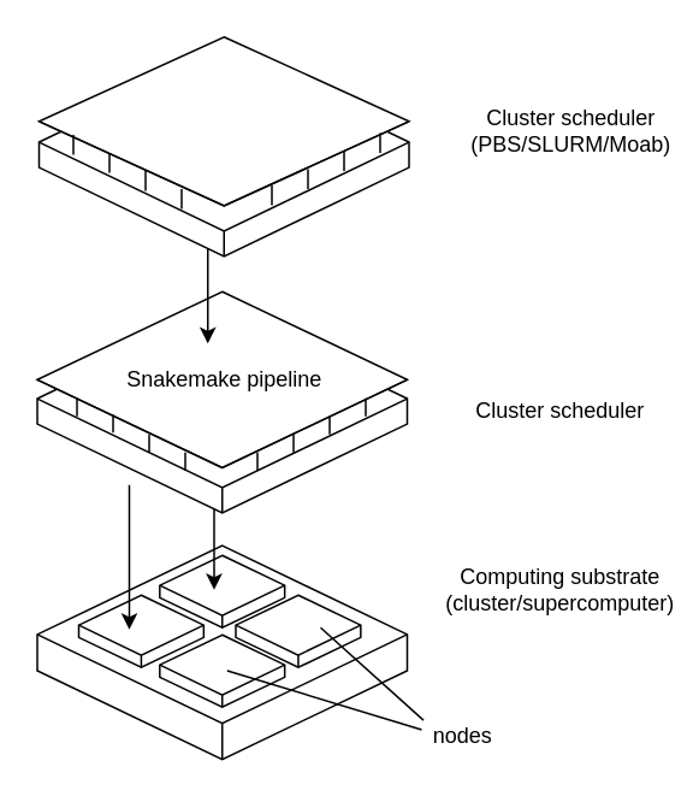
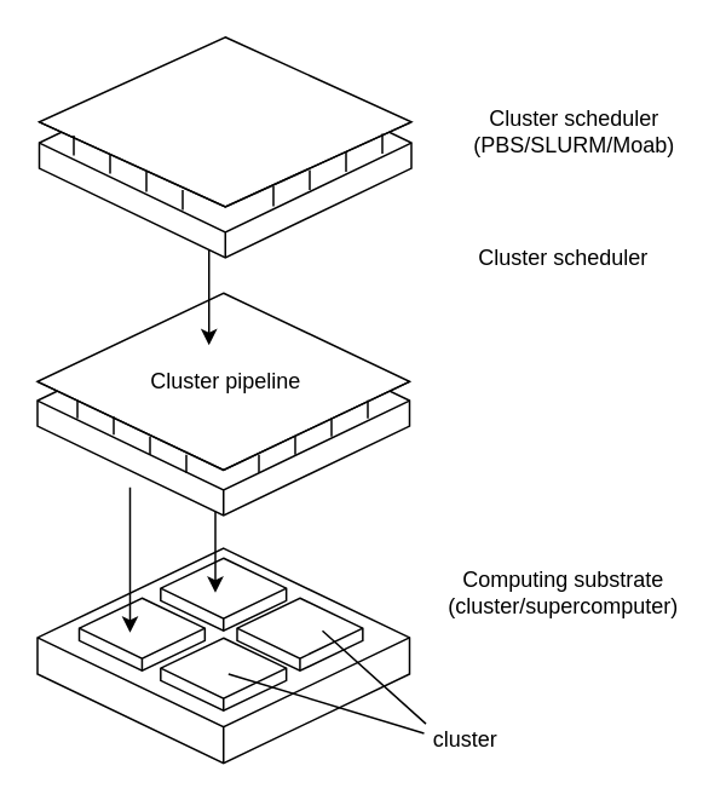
  <mxCell id="0" />
  <mxCell id="1" parent="0" />
  <mxCell id="2" value="" style="html=1;whiteSpace=wrap;shape=isoCube2;backgroundOutline=1;isoAngle=15;" vertex="1" parent="1"><mxGeometry x="20" y="301.56" width="205" height="118.44" as="geometry" /></mxCell>
  <mxCell id="3" value="" style="html=1;whiteSpace=wrap;shape=isoCube2;backgroundOutline=1;isoAngle=15;" vertex="1" parent="1"><mxGeometry x="43" y="329" width="69.23" height="40" as="geometry" /></mxCell>
  <mxCell id="4" value="" style="html=1;whiteSpace=wrap;shape=isoCube2;backgroundOutline=1;isoAngle=15;" vertex="1" parent="1"><mxGeometry x="87.88" y="351" width="69.23" height="40" as="geometry" /></mxCell>
  <mxCell id="5" value="" style="html=1;whiteSpace=wrap;shape=isoCube2;backgroundOutline=1;isoAngle=15;" vertex="1" parent="1"><mxGeometry x="87.88" y="307" width="69.23" height="40" as="geometry" /></mxCell>
  <mxCell id="6" value="" style="html=1;whiteSpace=wrap;shape=isoCube2;backgroundOutline=1;isoAngle=15;" vertex="1" parent="1"><mxGeometry x="130" y="329" width="69.23" height="40" as="geometry" /></mxCell>
  <mxCell id="7" value="Computing substrate (cluster/supercomputer)" style="text;html=1;strokeColor=none;fillColor=none;align=center;verticalAlign=middle;whiteSpace=wrap;rounded=0;" vertex="1" parent="1"><mxGeometry x="280" y="310.78" width="60" height="30" as="geometry" /></mxCell>
  <mxCell id="8" value="" style="endArrow=none;html=1;rounded=0;exitX=0;exitY=0.25;exitDx=0;exitDy=0;" edge="1" parent="1"><mxGeometry width="50" height="50" relative="1" as="geometry"><mxPoint x="233" y="403.5" as="sourcePoint" /><mxPoint x="125.23" y="370.78" as="targetPoint" /></mxGeometry></mxCell>
- <mxCell id="9" value="nodes" style="text;html=1;strokeColor=none;fillColor=none;align=center;verticalAlign=middle;whiteSpace=wrap;rounded=0;" vertex="1" parent="1"><mxGeometry x="226" y="392" width="60" height="30" as="geometry" /></mxCell>
+ <mxCell id="9" value="cluster" style="text;html=1;strokeColor=none;fillColor=none;align=center;verticalAlign=middle;whiteSpace=wrap;rounded=0;" vertex="1" parent="1"><mxGeometry x="226" y="392" width="60" height="30" as="geometry" /></mxCell>
  <mxCell id="10" value="" style="endArrow=none;html=1;rounded=0;" edge="1" parent="1"><mxGeometry width="50" height="50" relative="1" as="geometry"><mxPoint x="177" y="347" as="sourcePoint" /><mxPoint x="234" y="398.25" as="targetPoint" /></mxGeometry></mxCell>
  <mxCell id="11" style="edgeStyle=orthogonalEdgeStyle;rounded=0;orthogonalLoop=1;jettySize=auto;html=1;entryX=0.39;entryY=0.55;entryDx=0;entryDy=0;entryPerimeter=0;" edge="1" parent="1"><mxGeometry relative="1" as="geometry"><mxPoint x="71" y="268" as="sourcePoint" /><mxPoint x="71" y="348" as="targetPoint" /><Array as="points" /></mxGeometry></mxCell>
- <mxCell id="12" value="Cluster scheduler" style="text;html=1;strokeColor=none;fillColor=none;align=center;verticalAlign=middle;whiteSpace=wrap;rounded=0;" vertex="1" parent="1"><mxGeometry x="255" y="211.62" width="110" height="30" as="geometry" /></mxCell>
+ <mxCell id="12" value="Cluster scheduler" style="text;html=1;strokeColor=none;fillColor=none;align=center;verticalAlign=middle;whiteSpace=wrap;rounded=0;" vertex="1" parent="1"><mxGeometry x="255" y="126.62" width="110" height="30" as="geometry" /></mxCell>
  <mxCell id="13" style="edgeStyle=orthogonalEdgeStyle;rounded=0;orthogonalLoop=1;jettySize=auto;html=1;entryX=0.39;entryY=0.55;entryDx=0;entryDy=0;entryPerimeter=0;" edge="1" parent="1"><mxGeometry relative="1" as="geometry"><mxPoint x="118" y="246" as="sourcePoint" /><mxPoint x="118" y="326" as="targetPoint" /><Array as="points" /></mxGeometry></mxCell>
  <mxCell id="14" value="" style="html=1;whiteSpace=wrap;shape=isoCube2;backgroundOutline=1;isoAngle=15;" vertex="1" parent="1"><mxGeometry x="20" y="171" width="205" height="112.44" as="geometry" /></mxCell>
  <mxCell id="15" value="" style="html=1;whiteSpace=wrap;shape=isoCube2;backgroundOutline=1;isoAngle=15;" vertex="1" parent="1"><mxGeometry x="20" y="161" width="205" height="97.44" as="geometry" /></mxCell>
- <mxCell id="16" value="Snakemake pipeline" style="text;html=1;strokeColor=none;fillColor=none;align=center;verticalAlign=middle;whiteSpace=wrap;rounded=0;" vertex="1" parent="1"><mxGeometry x="63.5" y="194.72" width="120" height="30" as="geometry" /></mxCell>
+ <mxCell id="16" value="Cluster pipeline" style="text;html=1;strokeColor=none;fillColor=none;align=center;verticalAlign=middle;whiteSpace=wrap;rounded=0;" vertex="1" parent="1"><mxGeometry x="63.5" y="194.72" width="120" height="30" as="geometry" /></mxCell>
  <mxCell id="17" style="edgeStyle=orthogonalEdgeStyle;rounded=0;orthogonalLoop=1;jettySize=auto;html=1;exitX=0.5;exitY=1;exitDx=0;exitDy=0;exitPerimeter=0;entryX=0.5;entryY=0;entryDx=0;entryDy=0;" edge="1" parent="1"><mxGeometry relative="1" as="geometry"><mxPoint x="114.5" y="136.44" as="sourcePoint" /><mxPoint x="114.5" y="189.72" as="targetPoint" /></mxGeometry></mxCell>
  <mxCell id="18" value="" style="html=1;whiteSpace=wrap;shape=isoCube2;backgroundOutline=1;isoAngle=15;" vertex="1" parent="1"><mxGeometry x="21" y="29" width="205" height="112.44" as="geometry" /></mxCell>
  <mxCell id="19" value="" style="html=1;whiteSpace=wrap;shape=isoCube2;backgroundOutline=1;isoAngle=15;" vertex="1" parent="1"><mxGeometry x="21" y="20" width="205" height="93.44" as="geometry" /></mxCell>
  <mxCell id="20" value="Cluster scheduler (PBS/SLURM/Moab)" style="text;html=1;strokeColor=none;fillColor=none;align=center;verticalAlign=middle;whiteSpace=wrap;rounded=0;" vertex="1" parent="1"><mxGeometry x="286" y="57.22" width="60" height="30" as="geometry" /></mxCell>
  <mxCell id="21" value="" style="endArrow=none;html=1;rounded=0;" edge="1" parent="1"><mxGeometry width="50" height="50" relative="1" as="geometry"><mxPoint x="42" y="230" as="sourcePoint" /><mxPoint x="42" y="220" as="targetPoint" /></mxGeometry></mxCell>
  <mxCell id="22" value="" style="endArrow=none;html=1;rounded=0;" edge="1" parent="1"><mxGeometry width="50" height="50" relative="1" as="geometry"><mxPoint x="62" y="239" as="sourcePoint" /><mxPoint x="62" y="229" as="targetPoint" /></mxGeometry></mxCell>
  <mxCell id="23" value="" style="endArrow=none;html=1;rounded=0;" edge="1" parent="1"><mxGeometry width="50" height="50" relative="1" as="geometry"><mxPoint x="82" y="250" as="sourcePoint" /><mxPoint x="82" y="240" as="targetPoint" /></mxGeometry></mxCell>
  <mxCell id="24" value="" style="endArrow=none;html=1;rounded=0;" edge="1" parent="1"><mxGeometry width="50" height="50" relative="1" as="geometry"><mxPoint x="102" y="260" as="sourcePoint" /><mxPoint x="102" y="250" as="targetPoint" /></mxGeometry></mxCell>
  <mxCell id="25" value="" style="endArrow=none;html=1;rounded=0;" edge="1" parent="1"><mxGeometry width="50" height="50" relative="1" as="geometry"><mxPoint x="142" y="260" as="sourcePoint" /><mxPoint x="142" y="250" as="targetPoint" /></mxGeometry></mxCell>
  <mxCell id="26" value="" style="endArrow=none;html=1;rounded=0;" edge="1" parent="1"><mxGeometry width="50" height="50" relative="1" as="geometry"><mxPoint x="162" y="250" as="sourcePoint" /><mxPoint x="162" y="240" as="targetPoint" /></mxGeometry></mxCell>
  <mxCell id="27" value="" style="endArrow=none;html=1;rounded=0;" edge="1" parent="1"><mxGeometry width="50" height="50" relative="1" as="geometry"><mxPoint x="182" y="240" as="sourcePoint" /><mxPoint x="182" y="230" as="targetPoint" /></mxGeometry></mxCell>
  <mxCell id="28" value="" style="endArrow=none;html=1;rounded=0;" edge="1" parent="1"><mxGeometry width="50" height="50" relative="1" as="geometry"><mxPoint x="202" y="230" as="sourcePoint" /><mxPoint x="202" y="220" as="targetPoint" /></mxGeometry></mxCell>
  <mxCell id="29" value="" style="endArrow=none;html=1;rounded=0;" edge="1" parent="1"><mxGeometry width="50" height="50" relative="1" as="geometry"><mxPoint x="100" y="115.22" as="sourcePoint" /><mxPoint x="100" y="104.22" as="targetPoint" /></mxGeometry></mxCell>
  <mxCell id="30" value="" style="endArrow=none;html=1;rounded=0;" edge="1" parent="1"><mxGeometry width="50" height="50" relative="1" as="geometry"><mxPoint x="80" y="105.22" as="sourcePoint" /><mxPoint x="80" y="94.22" as="targetPoint" /></mxGeometry></mxCell>
  <mxCell id="31" value="" style="endArrow=none;html=1;rounded=0;" edge="1" parent="1"><mxGeometry width="50" height="50" relative="1" as="geometry"><mxPoint x="60" y="95.22" as="sourcePoint" /><mxPoint x="60" y="84.22" as="targetPoint" /></mxGeometry></mxCell>
  <mxCell id="32" value="" style="endArrow=none;html=1;rounded=0;" edge="1" parent="1"><mxGeometry width="50" height="50" relative="1" as="geometry"><mxPoint x="40" y="85.22" as="sourcePoint" /><mxPoint x="40" y="74.22" as="targetPoint" /></mxGeometry></mxCell>
  <mxCell id="33" value="" style="endArrow=none;html=1;rounded=0;" edge="1" parent="1"><mxGeometry width="50" height="50" relative="1" as="geometry"><mxPoint x="150" y="113.22" as="sourcePoint" /><mxPoint x="150" y="102.22" as="targetPoint" /></mxGeometry></mxCell>
  <mxCell id="34" value="" style="endArrow=none;html=1;rounded=0;" edge="1" parent="1"><mxGeometry width="50" height="50" relative="1" as="geometry"><mxPoint x="170" y="104.22" as="sourcePoint" /><mxPoint x="170" y="93.22" as="targetPoint" /></mxGeometry></mxCell>
  <mxCell id="35" value="" style="endArrow=none;html=1;rounded=0;" edge="1" parent="1"><mxGeometry width="50" height="50" relative="1" as="geometry"><mxPoint x="190" y="94.22" as="sourcePoint" /><mxPoint x="190" y="83.22" as="targetPoint" /></mxGeometry></mxCell>
  <mxCell id="36" value="" style="endArrow=none;html=1;rounded=0;" edge="1" parent="1"><mxGeometry width="50" height="50" relative="1" as="geometry"><mxPoint x="210" y="84.22" as="sourcePoint" /><mxPoint x="210" y="73.22" as="targetPoint" /></mxGeometry></mxCell>
